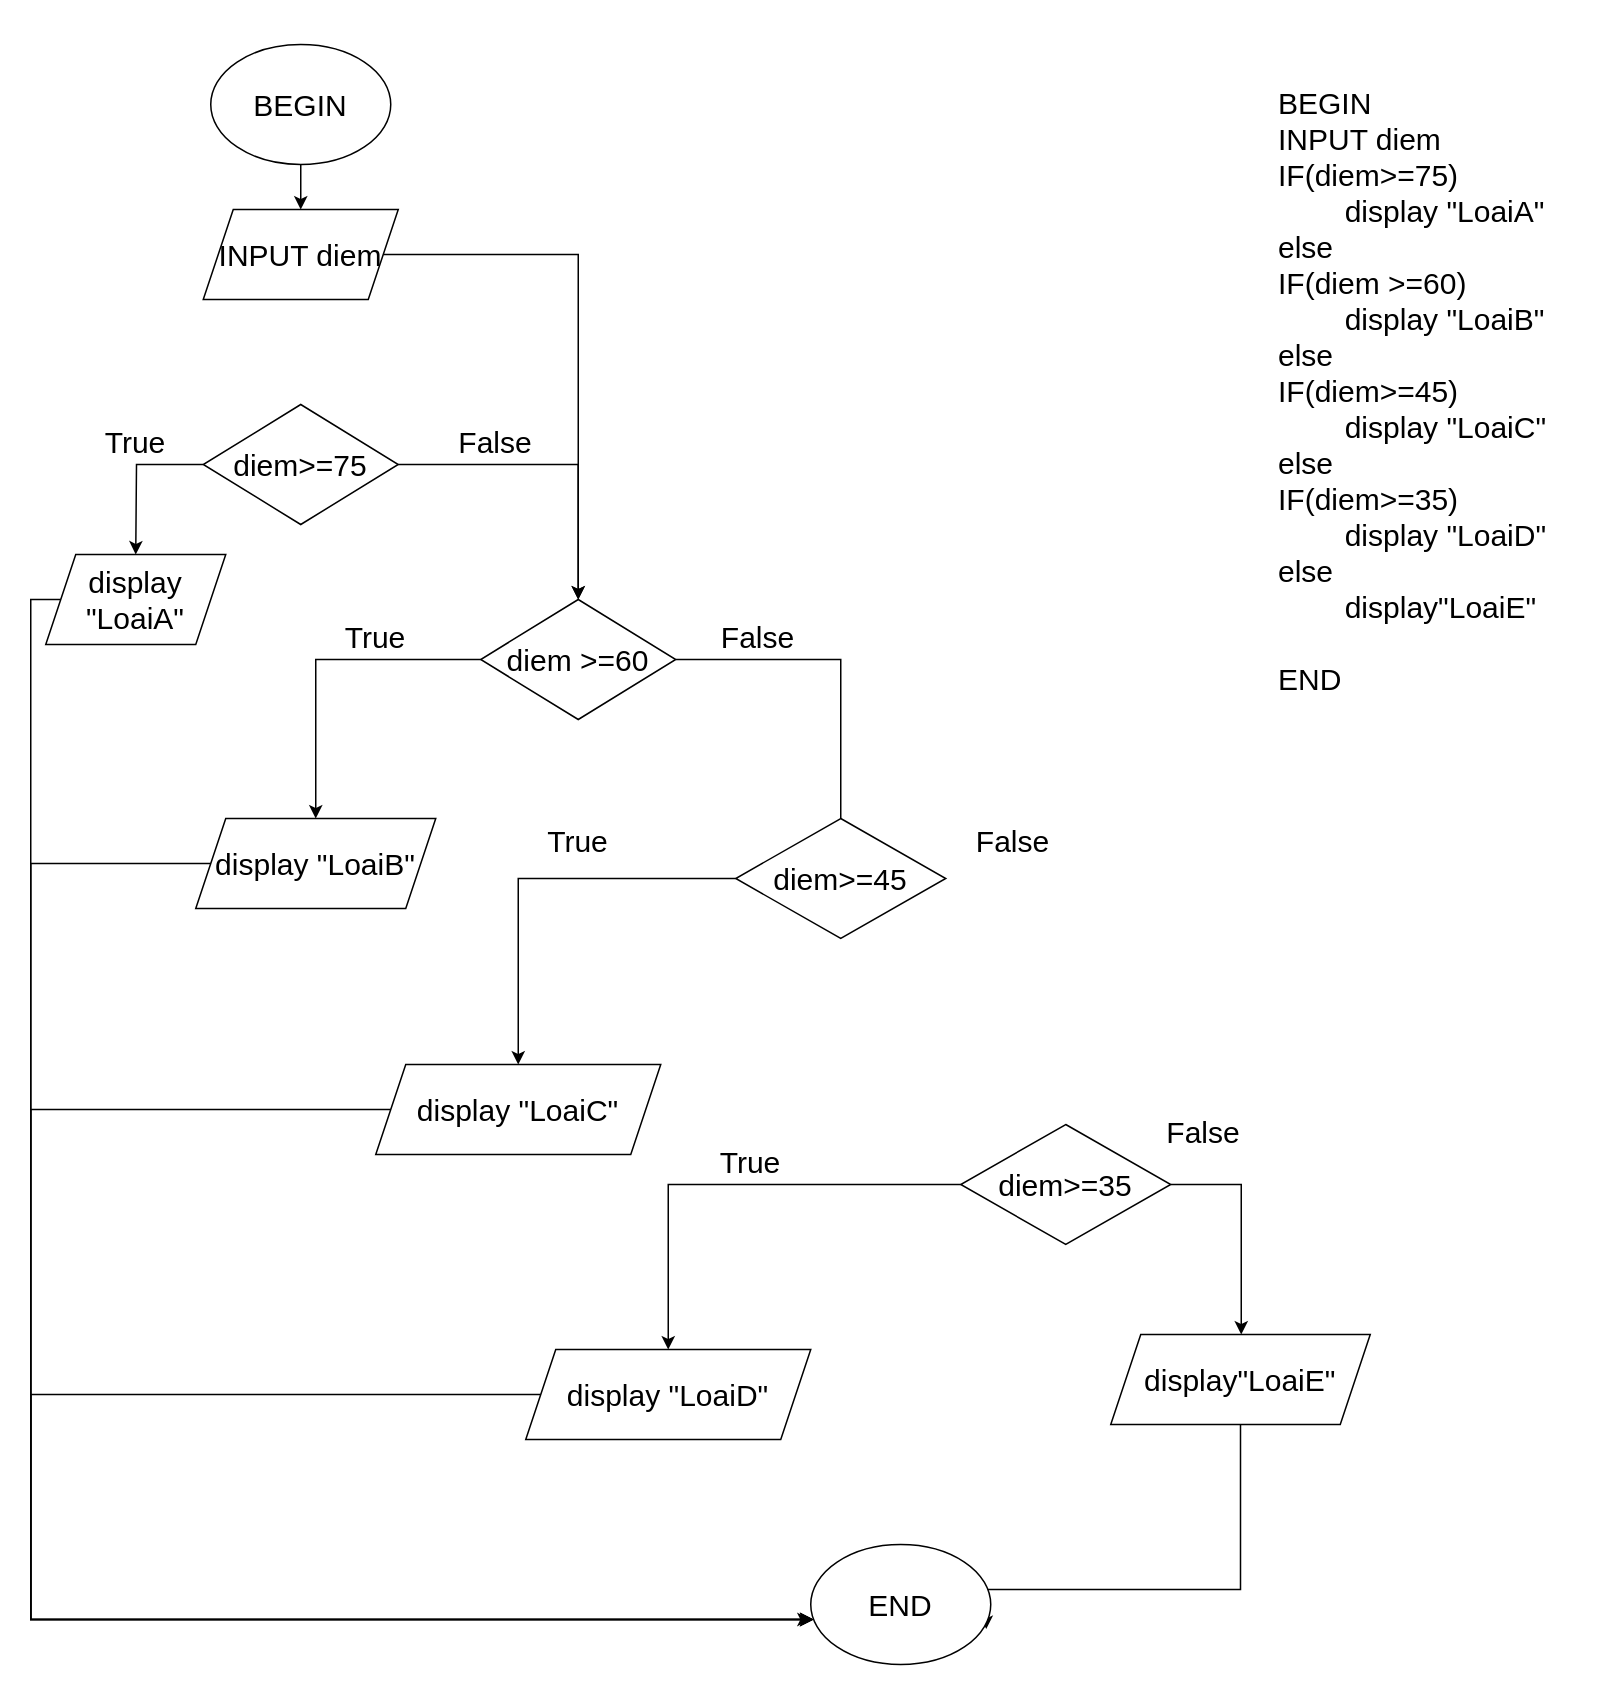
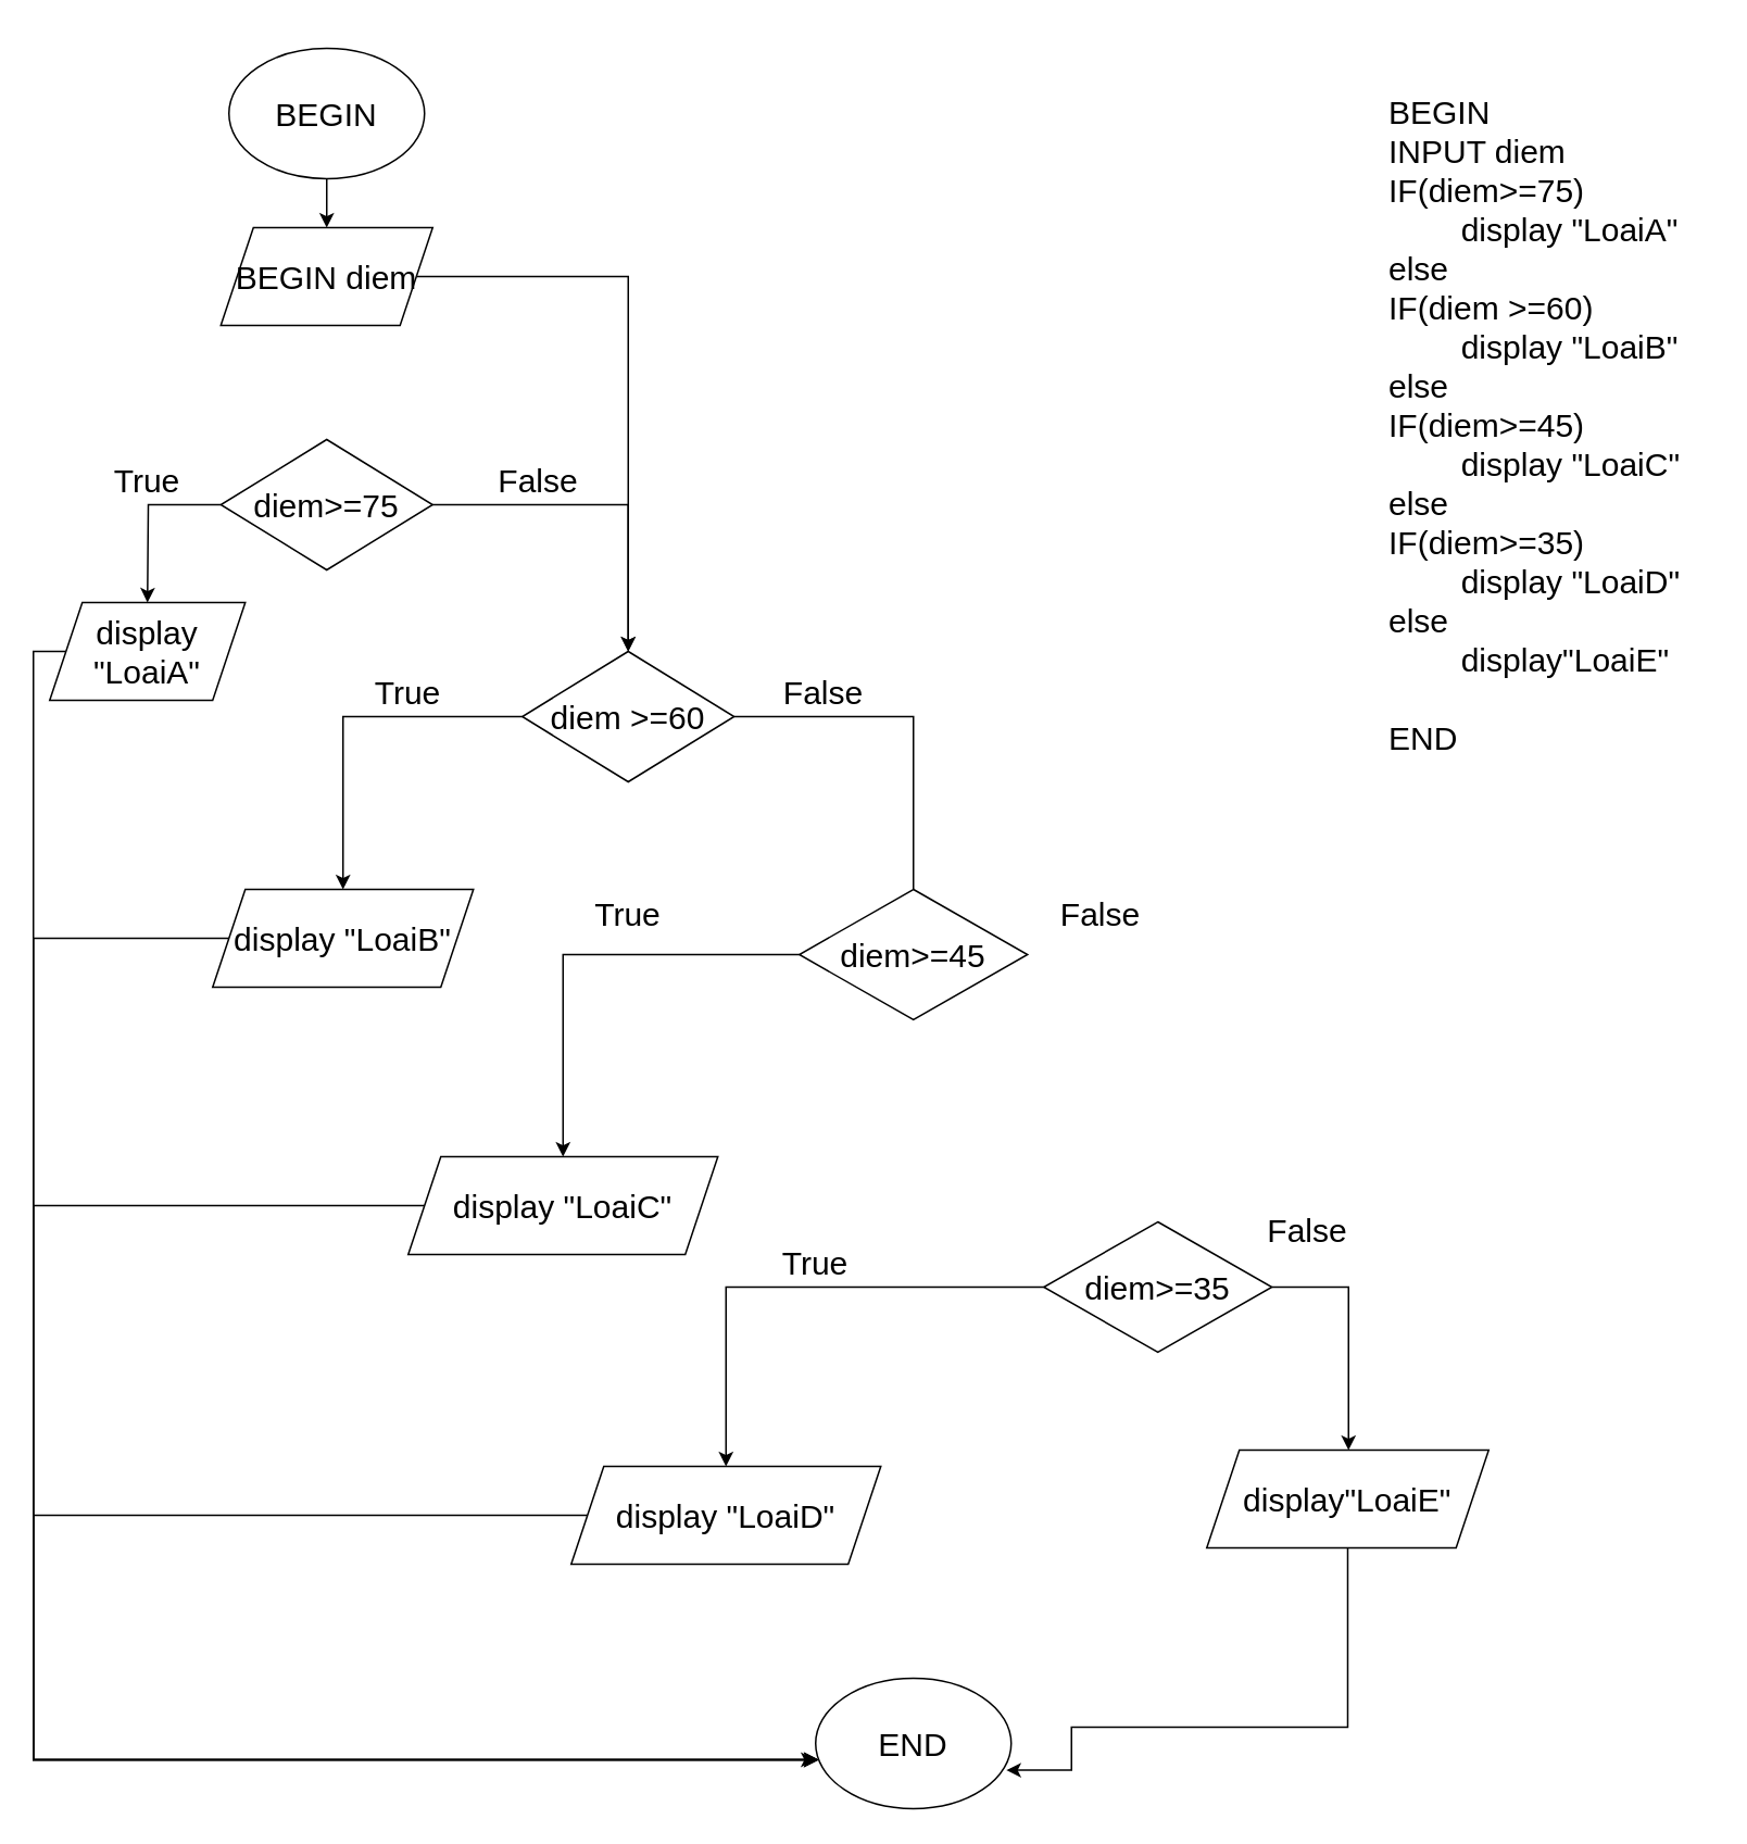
  <mxCell id="0" />
  <mxCell id="1" parent="0" />
  <mxCell id="2" value="&lt;div&gt;BEGIN&lt;/div&gt;&lt;div&gt;&lt;span style=&quot;&quot;&gt;&#09;&lt;/span&gt;INPUT diem&lt;/div&gt;&lt;div&gt;&lt;span style=&quot;&quot;&gt;&#09;&lt;/span&gt;IF(diem&amp;gt;=75)&lt;/div&gt;&lt;div&gt;&lt;span style=&quot;&quot;&gt;&#09;&#09;&lt;/span&gt;&lt;span style=&quot;white-space: pre;&quot;&gt;&#09;&lt;/span&gt;display &quot;LoaiA&quot;&lt;/div&gt;&lt;div&gt;&lt;span style=&quot;&quot;&gt;&#09;&lt;/span&gt;else&amp;nbsp;&lt;/div&gt;&lt;div&gt;&lt;span style=&quot;&quot;&gt;&#09;&lt;/span&gt;IF(diem &amp;gt;=60)&lt;/div&gt;&lt;div&gt;&lt;span style=&quot;&quot;&gt;&#09;&#09;&lt;/span&gt;&lt;span style=&quot;white-space: pre;&quot;&gt;&#09;&lt;/span&gt;display &quot;LoaiB&quot;&lt;/div&gt;&lt;div&gt;&lt;span style=&quot;&quot;&gt;&#09;&lt;/span&gt;else&lt;/div&gt;&lt;div&gt;&lt;span style=&quot;&quot;&gt;&#09;&lt;/span&gt;IF(diem&amp;gt;=45)&lt;/div&gt;&lt;div&gt;&lt;span style=&quot;&quot;&gt;&#09;&lt;/span&gt;&lt;span style=&quot;white-space: pre;&quot;&gt;&#09;&lt;/span&gt;display &quot;LoaiC&quot;&lt;/div&gt;&lt;div&gt;&lt;span style=&quot;&quot;&gt;&#09;&lt;/span&gt;else&lt;/div&gt;&lt;div&gt;&lt;span style=&quot;&quot;&gt;&#09;&lt;/span&gt;IF(diem&amp;gt;=35)&lt;/div&gt;&lt;div&gt;&lt;span style=&quot;&quot;&gt;&#09;&lt;/span&gt;&lt;span style=&quot;white-space: pre;&quot;&gt;&#09;&lt;/span&gt;display &quot;LoaiD&quot;&lt;/div&gt;&lt;div&gt;&lt;span style=&quot;&quot;&gt;&#09;&lt;/span&gt;else&lt;/div&gt;&lt;div&gt;&lt;span style=&quot;&quot;&gt;&#09;&lt;/span&gt;&lt;span style=&quot;white-space: pre;&quot;&gt;&#09;&lt;/span&gt;display&quot;LoaiE&quot;&lt;/div&gt;&lt;div&gt;&lt;br&gt;&lt;/div&gt;&lt;div&gt;END&lt;/div&gt;" style="text;html=1;strokeColor=none;fillColor=none;align=left;verticalAlign=middle;whiteSpace=wrap;rounded=0;fontSize=20;" vertex="1" parent="1"><mxGeometry x="850" y="20" width="200" height="480" as="geometry" /></mxCell>
  <mxCell id="3" value="" style="edgeStyle=orthogonalEdgeStyle;rounded=0;orthogonalLoop=1;jettySize=auto;html=1;fontSize=20;" edge="1" parent="1" source="4" target="9"><mxGeometry relative="1" as="geometry" /></mxCell>
  <mxCell id="4" value="BEGIN" style="ellipse;whiteSpace=wrap;html=1;fontSize=20;" vertex="1" parent="1"><mxGeometry x="140" y="29" width="120" height="80" as="geometry" /></mxCell>
  <mxCell id="5" style="edgeStyle=orthogonalEdgeStyle;rounded=0;orthogonalLoop=1;jettySize=auto;html=1;fontSize=20;" edge="1" parent="1" source="7"><mxGeometry relative="1" as="geometry"><mxPoint x="90" y="369" as="targetPoint" /></mxGeometry></mxCell>
  <mxCell id="6" style="edgeStyle=orthogonalEdgeStyle;rounded=0;orthogonalLoop=1;jettySize=auto;html=1;entryX=0.5;entryY=0;entryDx=0;entryDy=0;fontSize=20;" edge="1" parent="1" source="7" target="14"><mxGeometry relative="1" as="geometry" /></mxCell>
  <mxCell id="7" value="diem&gt;=75" style="rhombus;whiteSpace=wrap;html=1;fontSize=20;" vertex="1" parent="1"><mxGeometry x="135" y="269" width="130" height="80" as="geometry" /></mxCell>
  <mxCell id="8" value="" style="edgeStyle=orthogonalEdgeStyle;rounded=0;orthogonalLoop=1;jettySize=auto;html=1;fontSize=20;" edge="1" parent="1" source="9" target="14"><mxGeometry relative="1" as="geometry" /></mxCell>
- <mxCell id="9" value="INPUT diem" style="shape=parallelogram;perimeter=parallelogramPerimeter;whiteSpace=wrap;html=1;fixedSize=1;fontSize=20;" vertex="1" parent="1"><mxGeometry x="135" y="139" width="130" height="60" as="geometry" /></mxCell>
+ <mxCell id="9" value="BEGIN diem" style="shape=parallelogram;perimeter=parallelogramPerimeter;whiteSpace=wrap;html=1;fixedSize=1;fontSize=20;" vertex="1" parent="1"><mxGeometry x="135" y="139" width="130" height="60" as="geometry" /></mxCell>
  <mxCell id="10" style="edgeStyle=orthogonalEdgeStyle;rounded=0;orthogonalLoop=1;jettySize=auto;html=1;entryX=0;entryY=0.625;entryDx=0;entryDy=0;entryPerimeter=0;fontSize=20;" edge="1" parent="1" source="11" target="28"><mxGeometry relative="1" as="geometry"><Array as="points"><mxPoint x="20" y="399" /><mxPoint x="20" y="1079" /></Array></mxGeometry></mxCell>
  <mxCell id="11" value="display &quot;LoaiA&quot;" style="shape=parallelogram;perimeter=parallelogramPerimeter;whiteSpace=wrap;html=1;fixedSize=1;fontSize=20;" vertex="1" parent="1"><mxGeometry x="30" y="369" width="120" height="60" as="geometry" /></mxCell>
  <mxCell id="12" style="edgeStyle=orthogonalEdgeStyle;rounded=0;orthogonalLoop=1;jettySize=auto;html=1;entryX=0.5;entryY=0;entryDx=0;entryDy=0;fontSize=20;endArrow=none;" edge="1" parent="1" source="14" target="18"><mxGeometry relative="1" as="geometry" /></mxCell>
  <mxCell id="13" style="edgeStyle=orthogonalEdgeStyle;rounded=0;orthogonalLoop=1;jettySize=auto;html=1;entryX=0.5;entryY=0;entryDx=0;entryDy=0;fontSize=20;" edge="1" parent="1" source="14" target="16"><mxGeometry relative="1" as="geometry" /></mxCell>
  <mxCell id="14" value="diem &gt;=60" style="rhombus;whiteSpace=wrap;html=1;fontSize=20;" vertex="1" parent="1"><mxGeometry x="320" y="399" width="130" height="80" as="geometry" /></mxCell>
  <mxCell id="15" style="edgeStyle=orthogonalEdgeStyle;rounded=0;orthogonalLoop=1;jettySize=auto;html=1;fontSize=20;" edge="1" parent="1" source="16" target="28"><mxGeometry relative="1" as="geometry"><Array as="points"><mxPoint x="20" y="575" /><mxPoint x="20" y="1079" /></Array></mxGeometry></mxCell>
  <mxCell id="16" value="display &quot;LoaiB&quot;" style="shape=parallelogram;perimeter=parallelogramPerimeter;whiteSpace=wrap;html=1;fixedSize=1;fontSize=20;" vertex="1" parent="1"><mxGeometry x="130" y="545" width="160" height="60" as="geometry" /></mxCell>
  <mxCell id="17" style="edgeStyle=orthogonalEdgeStyle;rounded=0;orthogonalLoop=1;jettySize=auto;html=1;entryX=0.5;entryY=0;entryDx=0;entryDy=0;fontSize=20;" edge="1" parent="1" source="18" target="23"><mxGeometry relative="1" as="geometry" /></mxCell>
  <mxCell id="18" value="diem&gt;=45" style="rhombus;whiteSpace=wrap;html=1;fontSize=20;" vertex="1" parent="1"><mxGeometry x="490" y="545" width="140" height="80" as="geometry" /></mxCell>
  <mxCell id="19" style="edgeStyle=orthogonalEdgeStyle;rounded=0;orthogonalLoop=1;jettySize=auto;html=1;fontSize=20;" edge="1" parent="1" source="21" target="27"><mxGeometry relative="1" as="geometry"><Array as="points"><mxPoint x="827" y="789" /></Array></mxGeometry></mxCell>
  <mxCell id="20" style="edgeStyle=orthogonalEdgeStyle;rounded=0;orthogonalLoop=1;jettySize=auto;html=1;entryX=0.5;entryY=0;entryDx=0;entryDy=0;fontSize=20;" edge="1" parent="1" source="21" target="25"><mxGeometry relative="1" as="geometry" /></mxCell>
  <mxCell id="21" value="diem&gt;=35" style="rhombus;whiteSpace=wrap;html=1;fontSize=20;" vertex="1" parent="1"><mxGeometry x="640" y="749" width="140" height="80" as="geometry" /></mxCell>
  <mxCell id="22" style="edgeStyle=orthogonalEdgeStyle;rounded=0;orthogonalLoop=1;jettySize=auto;html=1;fontSize=20;" edge="1" parent="1" source="23" target="28"><mxGeometry relative="1" as="geometry"><Array as="points"><mxPoint x="20" y="739" /><mxPoint x="20" y="1079" /></Array></mxGeometry></mxCell>
  <mxCell id="23" value="display &quot;LoaiC&quot;" style="shape=parallelogram;perimeter=parallelogramPerimeter;whiteSpace=wrap;html=1;fixedSize=1;fontSize=20;" vertex="1" parent="1"><mxGeometry x="250" y="709" width="190" height="60" as="geometry" /></mxCell>
  <mxCell id="24" style="edgeStyle=orthogonalEdgeStyle;rounded=0;orthogonalLoop=1;jettySize=auto;html=1;fontSize=20;" edge="1" parent="1" source="25" target="28"><mxGeometry relative="1" as="geometry"><Array as="points"><mxPoint x="20" y="929" /><mxPoint x="20" y="1079" /></Array></mxGeometry></mxCell>
  <mxCell id="25" value="display &quot;LoaiD&quot;" style="shape=parallelogram;perimeter=parallelogramPerimeter;whiteSpace=wrap;html=1;fixedSize=1;fontSize=20;" vertex="1" parent="1"><mxGeometry x="350" y="899" width="190" height="60" as="geometry" /></mxCell>
  <mxCell id="26" style="edgeStyle=orthogonalEdgeStyle;rounded=0;orthogonalLoop=1;jettySize=auto;html=1;entryX=0.975;entryY=0.705;entryDx=0;entryDy=0;entryPerimeter=0;fontSize=20;" edge="1" parent="1" source="27" target="28"><mxGeometry relative="1" as="geometry"><Array as="points"><mxPoint x="827" y="1059" /><mxPoint x="657" y="1059" /></Array></mxGeometry></mxCell>
  <mxCell id="27" value="display&quot;LoaiE&quot;" style="shape=parallelogram;perimeter=parallelogramPerimeter;whiteSpace=wrap;html=1;fixedSize=1;fontSize=20;" vertex="1" parent="1"><mxGeometry x="740" y="889" width="173" height="60" as="geometry" /></mxCell>
- <mxCell id="28" value="END" style="ellipse;whiteSpace=wrap;html=1;fontSize=20;" vertex="1" parent="1"><mxGeometry x="540" y="1029" width="120" height="80" as="geometry" /></mxCell>
+ <mxCell id="28" value="END" style="ellipse;whiteSpace=wrap;html=1;fontSize=20;" vertex="1" parent="1"><mxGeometry x="500" y="1029" width="120" height="80" as="geometry" /></mxCell>
  <mxCell id="29" value="True" style="text;html=1;strokeColor=none;fillColor=none;align=center;verticalAlign=middle;whiteSpace=wrap;rounded=0;fontSize=20;" vertex="1" parent="1"><mxGeometry y="279" width="60" height="30" as="geometry" x="60" /></mxCell>
  <mxCell id="30" value="True" style="text;html=1;strokeColor=none;fillColor=none;align=center;verticalAlign=middle;whiteSpace=wrap;rounded=0;fontSize=20;" vertex="1" parent="1"><mxGeometry x="210" y="409" width="80" height="30" as="geometry" /></mxCell>
  <mxCell id="31" value="True" style="text;html=1;strokeColor=none;fillColor=none;align=center;verticalAlign=middle;whiteSpace=wrap;rounded=0;fontSize=20;" vertex="1" parent="1"><mxGeometry x="355" y="545" width="60" height="30" as="geometry" /></mxCell>
  <mxCell id="32" value="True" style="text;html=1;strokeColor=none;fillColor=none;align=center;verticalAlign=middle;whiteSpace=wrap;rounded=0;fontSize=20;" vertex="1" parent="1"><mxGeometry x="470" y="759" width="60" height="30" as="geometry" /></mxCell>
  <mxCell id="33" value="False" style="text;html=1;strokeColor=none;fillColor=none;align=center;verticalAlign=middle;whiteSpace=wrap;rounded=0;fontSize=20;" vertex="1" parent="1"><mxGeometry x="300" y="279" width="60" height="30" as="geometry" /></mxCell>
  <mxCell id="34" value="False" style="text;html=1;strokeColor=none;fillColor=none;align=center;verticalAlign=middle;whiteSpace=wrap;rounded=0;fontSize=20;" vertex="1" parent="1"><mxGeometry x="420" y="409" width="170" height="30" as="geometry" /></mxCell>
  <mxCell id="35" value="False" style="text;html=1;strokeColor=none;fillColor=none;align=center;verticalAlign=middle;whiteSpace=wrap;rounded=0;fontSize=20;" vertex="1" parent="1"><mxGeometry x="590" y="545" width="170" height="30" as="geometry" /></mxCell>
  <mxCell id="36" value="False" style="text;html=1;strokeColor=none;fillColor=none;align=center;verticalAlign=middle;whiteSpace=wrap;rounded=0;fontSize=20;" vertex="1" parent="1"><mxGeometry x="717" y="739" width="170" height="30" as="geometry" /></mxCell>
